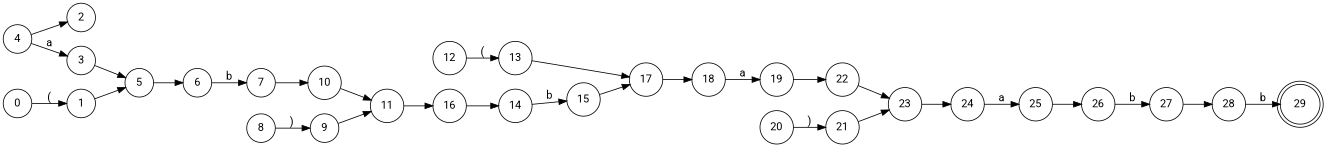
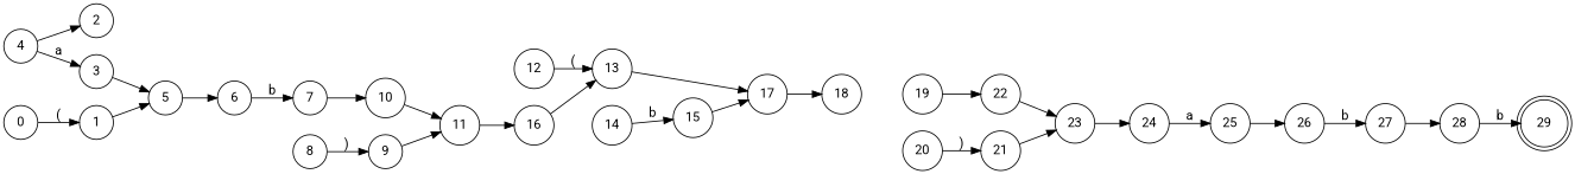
  digraph {
    fontname=Roboto
    rankdir=LR
    node [fontname=Roboto shape=circle]
    edge [fontname=Roboto]
    29 [shape=doublecircle]
    4
    2
    3
    0
    1
    5
    6
    7
    10
    11
    16
    8
    9
    14
    15
    12
    13
    17
    18
    19
    22
    23
    24
    20
    21
    25
    26
    27
    28
    4 -> 2
    4 -> 3 [label=a]
    3 -> 5
    0 -> 1 [label="("]
    1 -> 5
    5 -> 6
    6 -> 7 [label=b]
    7 -> 10
    10 -> 11
    11 -> 16
-   16 -> 14
+   16 -> 13
    8 -> 9 [label=")"]
    9 -> 11
    14 -> 15 [label=b]
    15 -> 17
    12 -> 13 [label="("]
    13 -> 17
    17 -> 18
-   18 -> 19 [label=a]
    19 -> 22
    22 -> 23
    23 -> 24
    24 -> 25 [label=a]
    20 -> 21 [label=")"]
    21 -> 23
    25 -> 26
    26 -> 27 [label=b]
    27 -> 28
    28 -> 29 [label=b]
  }
